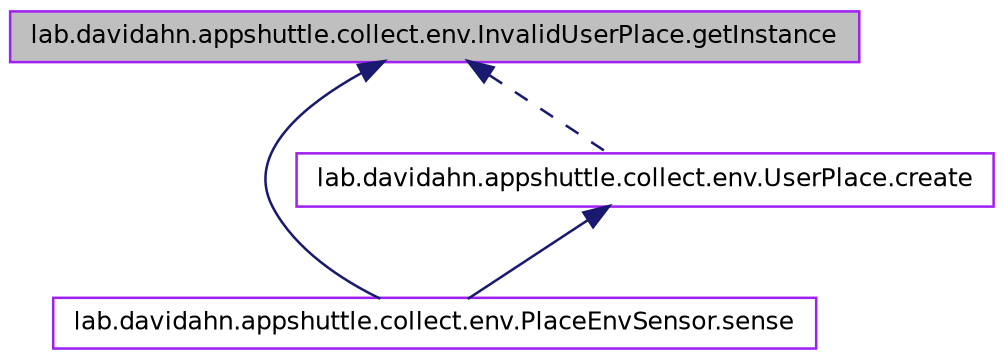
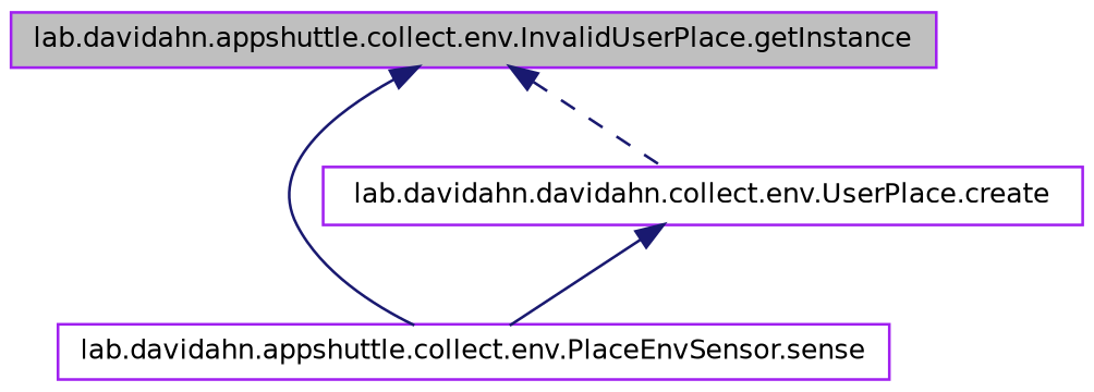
  digraph {
    rankdir=TB
    node [color=purple fillcolor=white fontname=Helvetica fontsize=10 shape=record style=filled]
    edge [color=midnightblue dir=back fontname=Helvetica fontsize=10 labelfontname=Helvetica labelfontsize=10 style=solid]
    n1 [fillcolor=grey75 fontcolor=black height=0.2 label="lab.davidahn.appshuttle.collect.env.InvalidUserPlace.getInstance" width=0.4]
    n2 [height=0.2 label="lab.davidahn.appshuttle.collect.env.PlaceEnvSensor.sense" width=0.4]
-   n3 [height=0.2 label="lab.davidahn.appshuttle.collect.env.UserPlace.create" width=0.4]
+   n3 [height=0.2 label="lab.davidahn.davidahn.collect.env.UserPlace.create" width=0.4]
    n1 -> n2
    n1 -> n3 [style=dashed]
    n3 -> n2
  }
